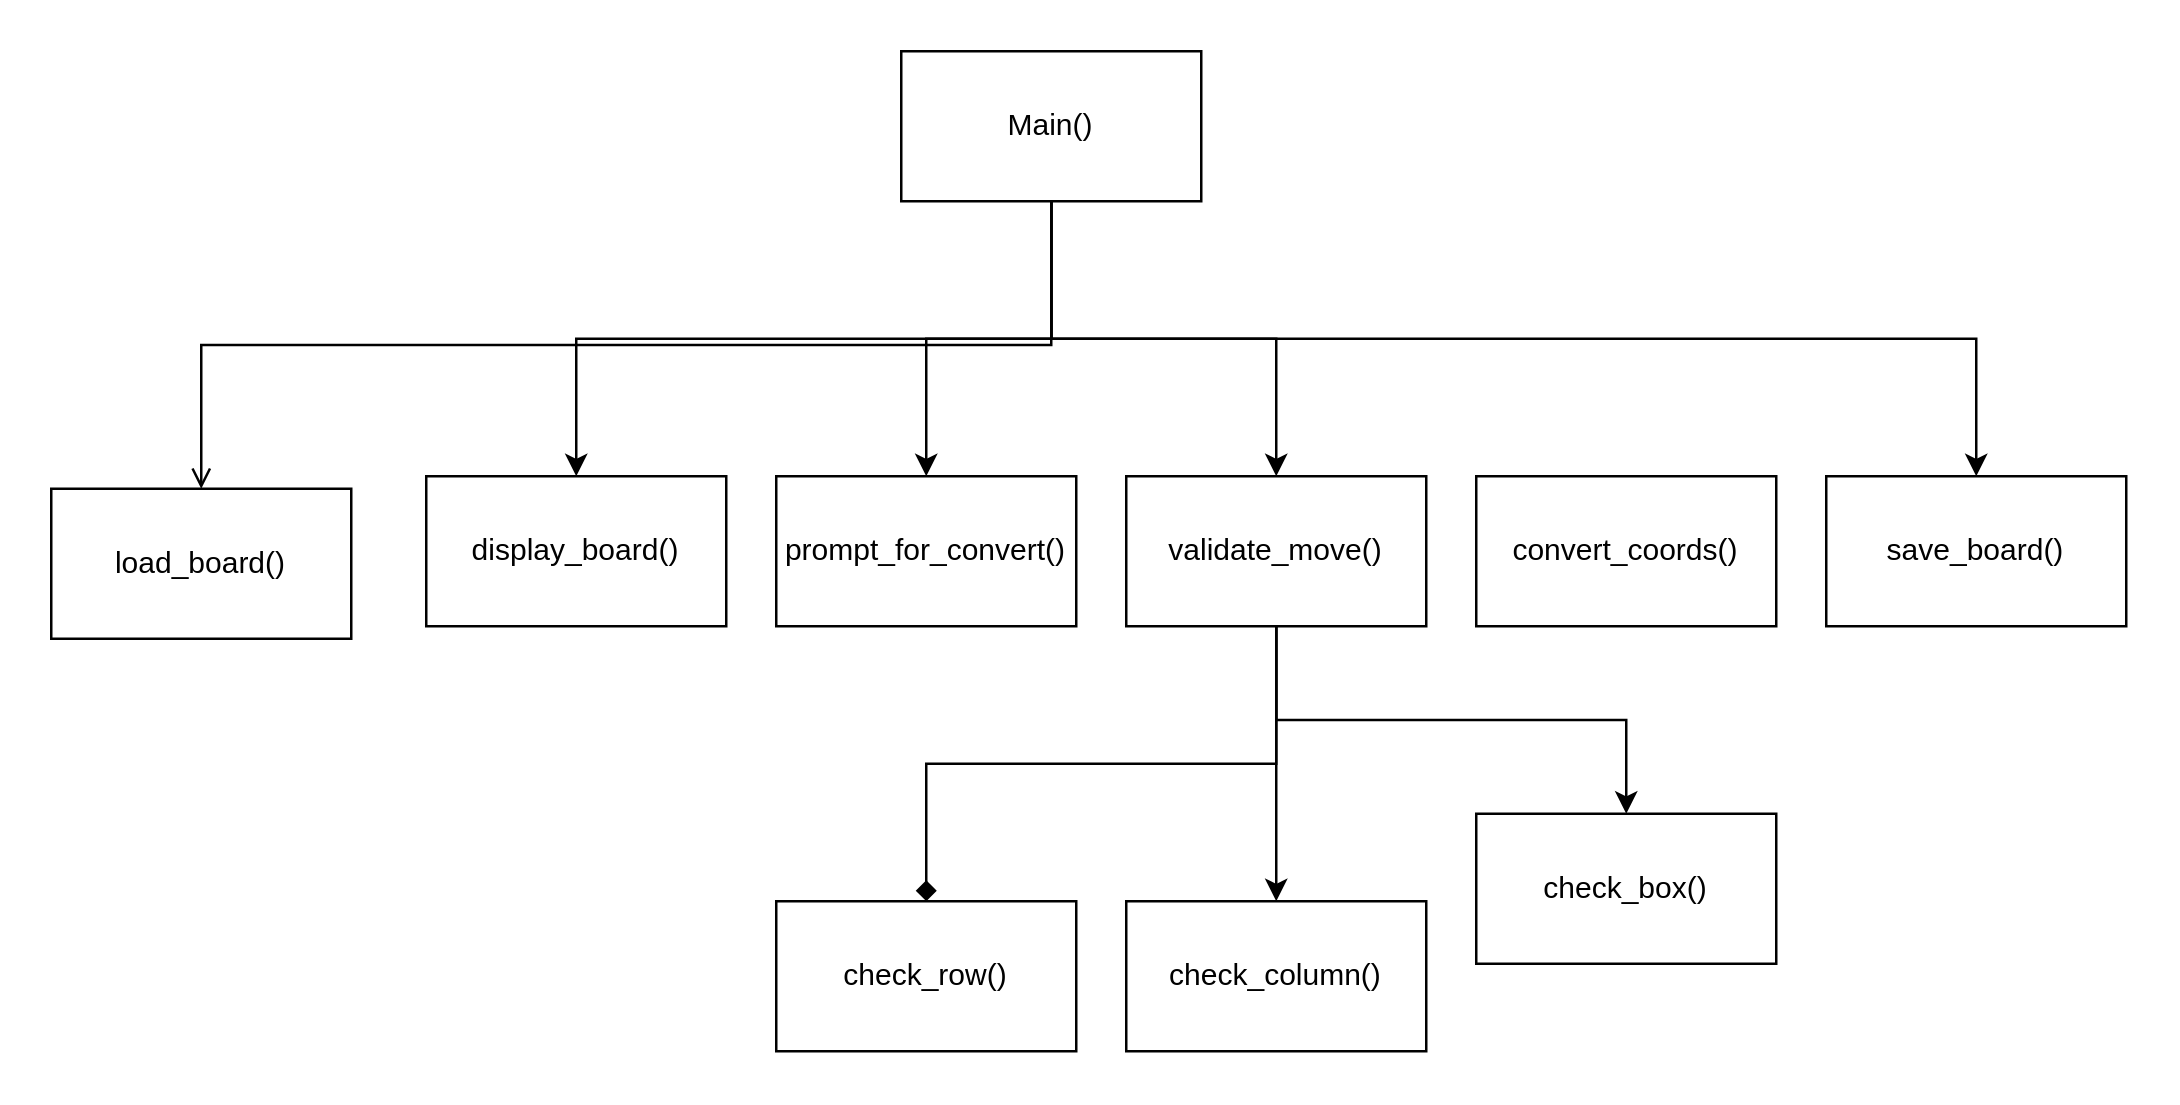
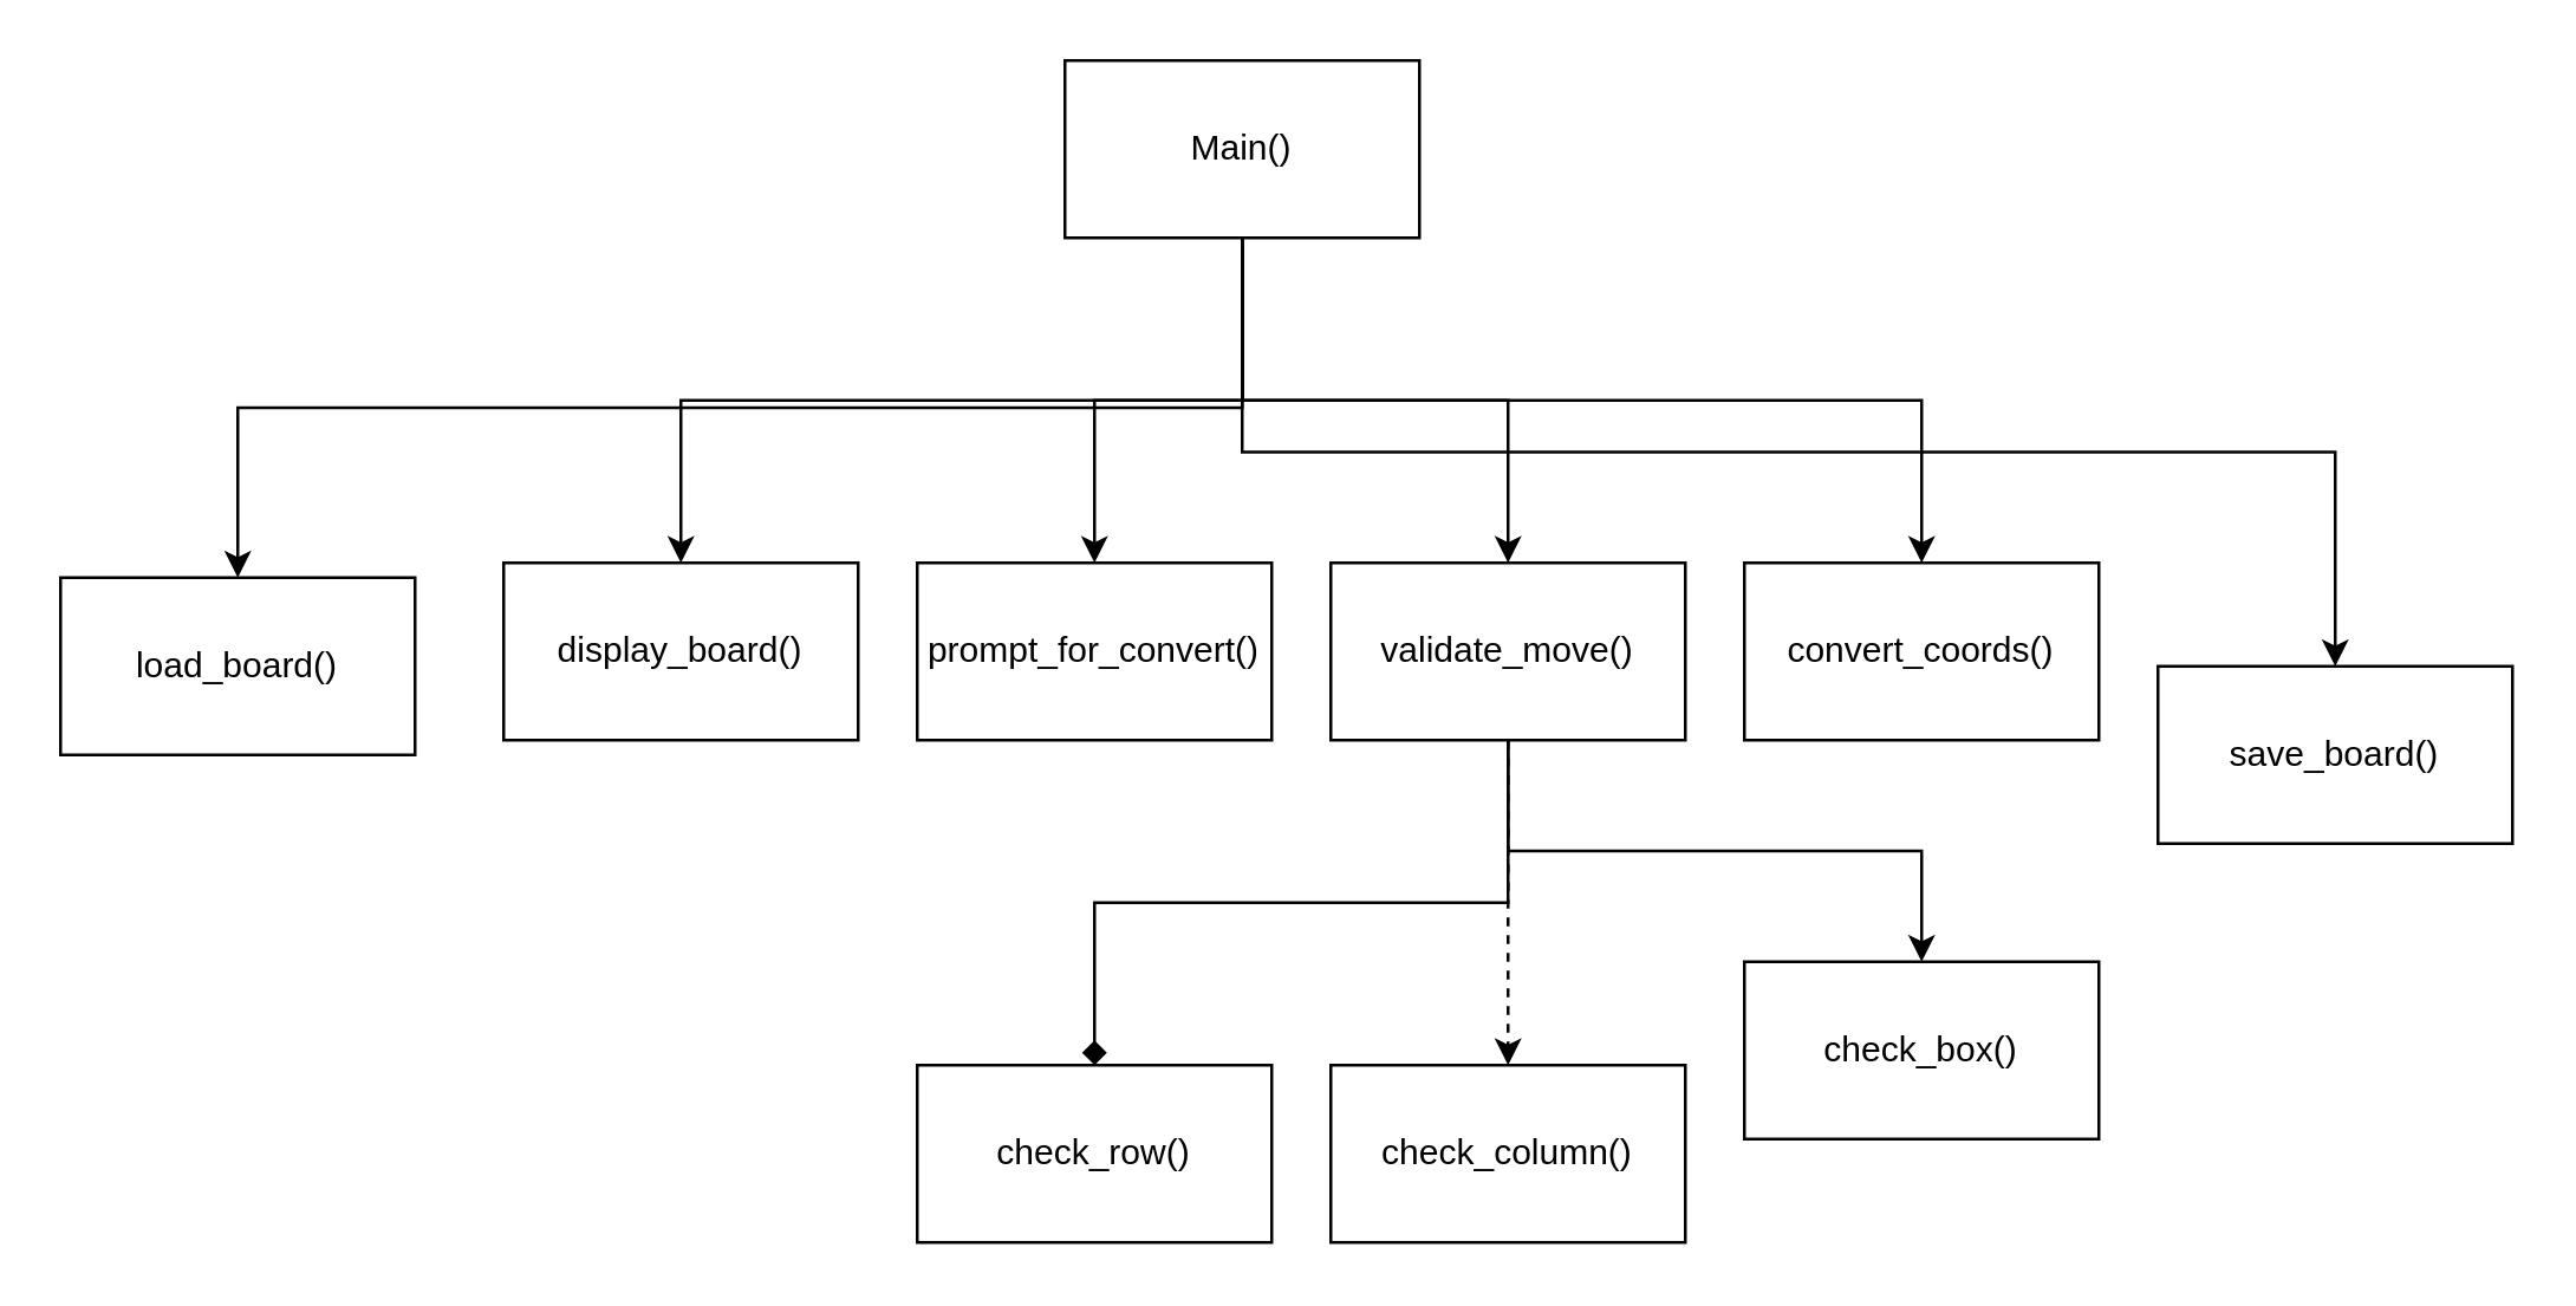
  <mxCell id="0" />
  <mxCell id="1" parent="0" />
  <mxCell id="2" style="edgeStyle=orthogonalEdgeStyle;rounded=0;orthogonalLoop=1;jettySize=auto;html=1;exitX=0.5;exitY=1;exitDx=0;exitDy=0;entryX=0.5;entryY=0;entryDx=0;entryDy=0;" edge="1" parent="1" source="8" target="11"><mxGeometry relative="1" as="geometry" /></mxCell>
  <mxCell id="3" style="edgeStyle=orthogonalEdgeStyle;rounded=0;orthogonalLoop=1;jettySize=auto;html=1;exitX=0.5;exitY=1;exitDx=0;exitDy=0;entryX=0.5;entryY=0;entryDx=0;entryDy=0;" edge="1" parent="1" source="8" target="15"><mxGeometry relative="1" as="geometry" /></mxCell>
+ <mxCell id="4" style="edgeStyle=orthogonalEdgeStyle;rounded=0;orthogonalLoop=1;jettySize=auto;html=1;exitX=0.5;exitY=1;exitDx=0;exitDy=0;entryX=0.5;entryY=0;entryDx=0;entryDy=0;" edge="1" parent="1" source="8" target="16"><mxGeometry relative="1" as="geometry" /></mxCell>
  <mxCell id="5" style="edgeStyle=orthogonalEdgeStyle;rounded=0;orthogonalLoop=1;jettySize=auto;html=1;exitX=0.5;exitY=1;exitDx=0;exitDy=0;entryX=0.5;entryY=0;entryDx=0;entryDy=0;" edge="1" parent="1" source="8" target="17"><mxGeometry relative="1" as="geometry" /></mxCell>
  <mxCell id="6" style="edgeStyle=orthogonalEdgeStyle;rounded=0;orthogonalLoop=1;jettySize=auto;html=1;exitX=0.5;exitY=1;exitDx=0;exitDy=0;entryX=0.5;entryY=0;entryDx=0;entryDy=0;" edge="1" parent="1" source="8" target="10"><mxGeometry relative="1" as="geometry" /></mxCell>
- <mxCell id="7" style="edgeStyle=orthogonalEdgeStyle;rounded=0;orthogonalLoop=1;jettySize=auto;html=1;exitX=0.5;exitY=1;exitDx=0;exitDy=0;entryX=0.5;entryY=0;entryDx=0;entryDy=0;endArrow=open;" edge="1" parent="1" source="8" target="9"><mxGeometry relative="1" as="geometry" /></mxCell>
+ <mxCell id="7" style="edgeStyle=orthogonalEdgeStyle;rounded=0;orthogonalLoop=1;jettySize=auto;html=1;exitX=0.5;exitY=1;exitDx=0;exitDy=0;entryX=0.5;entryY=0;entryDx=0;entryDy=0;" edge="1" parent="1" source="8" target="9"><mxGeometry relative="1" as="geometry" /></mxCell>
  <mxCell id="8" value="Main()" style="rounded=0;whiteSpace=wrap;html=1;" vertex="1" parent="1"><mxGeometry x="360" y="20" width="120" height="60" as="geometry" /></mxCell>
  <mxCell id="9" value="load_board()" style="rounded=0;whiteSpace=wrap;html=1;" vertex="1" parent="1"><mxGeometry x="20" y="195" width="120" height="60" as="geometry" /></mxCell>
  <mxCell id="10" value="display_board()" style="rounded=0;whiteSpace=wrap;html=1;" vertex="1" parent="1"><mxGeometry x="170" y="190" width="120" height="60" as="geometry" /></mxCell>
  <mxCell id="11" value="prompt_for_convert()" style="rounded=0;whiteSpace=wrap;html=1;" vertex="1" parent="1"><mxGeometry x="310" y="190" width="120" height="60" as="geometry" /></mxCell>
  <mxCell id="12" style="edgeStyle=orthogonalEdgeStyle;rounded=0;orthogonalLoop=1;jettySize=auto;html=1;exitX=0.5;exitY=1;exitDx=0;exitDy=0;entryX=0.5;entryY=0;entryDx=0;entryDy=0;endArrow=diamond;" edge="1" parent="1" source="15" target="18"><mxGeometry relative="1" as="geometry" /></mxCell>
- <mxCell id="13" style="edgeStyle=orthogonalEdgeStyle;rounded=0;orthogonalLoop=1;jettySize=auto;html=1;exitX=0.5;exitY=1;exitDx=0;exitDy=0;entryX=0.5;entryY=0;entryDx=0;entryDy=0;" edge="1" parent="1" source="15" target="19"><mxGeometry relative="1" as="geometry" /></mxCell>
+ <mxCell id="13" style="edgeStyle=orthogonalEdgeStyle;rounded=0;orthogonalLoop=1;jettySize=auto;html=1;exitX=0.5;exitY=1;exitDx=0;exitDy=0;entryX=0.5;entryY=0;entryDx=0;entryDy=0;dashed=1;" edge="1" parent="1" source="15" target="19"><mxGeometry relative="1" as="geometry" /></mxCell>
  <mxCell id="14" style="edgeStyle=orthogonalEdgeStyle;rounded=0;orthogonalLoop=1;jettySize=auto;html=1;exitX=0.5;exitY=1;exitDx=0;exitDy=0;" edge="1" parent="1" source="15" target="20"><mxGeometry relative="1" as="geometry" /></mxCell>
  <mxCell id="15" value="validate_move()" style="rounded=0;whiteSpace=wrap;html=1;" vertex="1" parent="1"><mxGeometry x="450" y="190" width="120" height="60" as="geometry" /></mxCell>
  <mxCell id="16" value="convert_coords()" style="rounded=0;whiteSpace=wrap;html=1;" vertex="1" parent="1"><mxGeometry x="590" y="190" width="120" height="60" as="geometry" /></mxCell>
- <mxCell id="17" value="save_board()" style="rounded=0;whiteSpace=wrap;html=1;" vertex="1" parent="1"><mxGeometry x="730" y="190" width="120" height="60" as="geometry" /></mxCell>
+ <mxCell id="17" value="save_board()" style="rounded=0;whiteSpace=wrap;html=1;" vertex="1" parent="1"><mxGeometry x="730" y="225" width="120" height="60" as="geometry" /></mxCell>
  <mxCell id="18" value="check_row()" style="rounded=0;whiteSpace=wrap;html=1;" vertex="1" parent="1"><mxGeometry x="310" y="360" width="120" height="60" as="geometry" /></mxCell>
  <mxCell id="19" value="check_column()" style="rounded=0;whiteSpace=wrap;html=1;" vertex="1" parent="1"><mxGeometry x="450" y="360" width="120" height="60" as="geometry" /></mxCell>
  <mxCell id="20" value="check_box()" style="rounded=0;whiteSpace=wrap;html=1;" vertex="1" parent="1"><mxGeometry x="590" y="325" width="120" height="60" as="geometry" /></mxCell>
